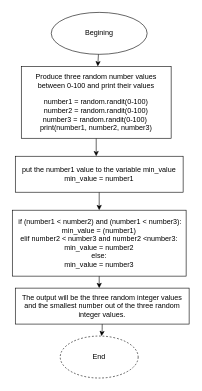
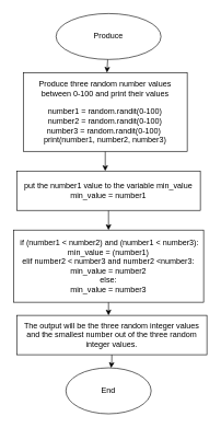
  <mxCell id="0" />
  <mxCell id="1" parent="0" />
  <mxCell id="2" style="edgeStyle=none;html=1;" edge="1" parent="1" source="3" target="5"><mxGeometry relative="1" as="geometry"><mxPoint x="165" y="110" as="targetPoint" /></mxGeometry></mxCell>
- <mxCell id="3" value="Begining" style="ellipse;whiteSpace=wrap;html=1;" vertex="1" parent="1"><mxGeometry x="85" y="20" width="160" height="70" as="geometry" /></mxCell>
+ <mxCell id="3" value="Produce" style="ellipse;whiteSpace=wrap;html=1;" vertex="1" parent="1"><mxGeometry x="85" y="20" width="160" height="70" as="geometry" /></mxCell>
  <mxCell id="4" style="edgeStyle=none;html=1;" edge="1" parent="1" source="5"><mxGeometry relative="1" as="geometry"><mxPoint x="160" y="260" as="targetPoint" /></mxGeometry></mxCell>
  <mxCell id="5" value="Produce three random number values between 0-100 and print their values&lt;br&gt;&lt;br&gt;number1 = random.randit(0-100)&lt;br&gt;number2 = random.randit(0-100)&lt;br&gt;number3 = random.randit(0-100)&amp;nbsp;&lt;br&gt;print(number1, number2, number3)" style="rounded=0;whiteSpace=wrap;html=1;" vertex="1" parent="1"><mxGeometry x="35" y="110" width="250" height="120" as="geometry" /></mxCell>
  <mxCell id="6" style="edgeStyle=none;html=1;" edge="1" parent="1" source="7"><mxGeometry relative="1" as="geometry"><mxPoint x="165" y="350" as="targetPoint" /></mxGeometry></mxCell>
  <mxCell id="7" value="put the number1 value to the variable min_value&lt;br&gt;min_value = number1" style="rounded=0;whiteSpace=wrap;html=1;" vertex="1" parent="1"><mxGeometry x="25" y="260" width="280" height="60" as="geometry" /></mxCell>
  <mxCell id="8" style="edgeStyle=none;html=1;" edge="1" parent="1" source="9"><mxGeometry relative="1" as="geometry"><mxPoint x="165" y="480" as="targetPoint" /></mxGeometry></mxCell>
  <mxCell id="9" value="&amp;nbsp;if (number1 &amp;lt; number2) and (number1 &amp;lt; number3):&lt;br&gt;min_value = (number1)&lt;br&gt;elif number2 &amp;lt; number3 and number2 &amp;lt;number3:&lt;br&gt;min_value = number2&lt;br&gt;else:&lt;br&gt;min_value = number3" style="rounded=0;whiteSpace=wrap;html=1;" vertex="1" parent="1"><mxGeometry x="20" y="350" width="290" height="110" as="geometry" /></mxCell>
  <mxCell id="10" style="edgeStyle=none;html=1;" edge="1" parent="1" source="11" target="12"><mxGeometry relative="1" as="geometry"><mxPoint x="170" y="560" as="targetPoint" /><Array as="points"><mxPoint x="170" y="550" /></Array></mxGeometry></mxCell>
  <mxCell id="11" value="The output will be the three random integer values and the smallest number out of the three random integer values." style="rounded=0;whiteSpace=wrap;html=1;" vertex="1" parent="1"><mxGeometry x="25" y="480" width="290" height="60" as="geometry" /></mxCell>
- <mxCell id="12" value="End" style="ellipse;whiteSpace=wrap;html=1;dashed=1;" vertex="1" parent="1"><mxGeometry x="100" y="560" width="130" height="70" as="geometry" /></mxCell>
+ <mxCell id="12" value="End" style="ellipse;whiteSpace=wrap;html=1;" vertex="1" parent="1"><mxGeometry x="100" y="560" width="130" height="70" as="geometry" /></mxCell>
